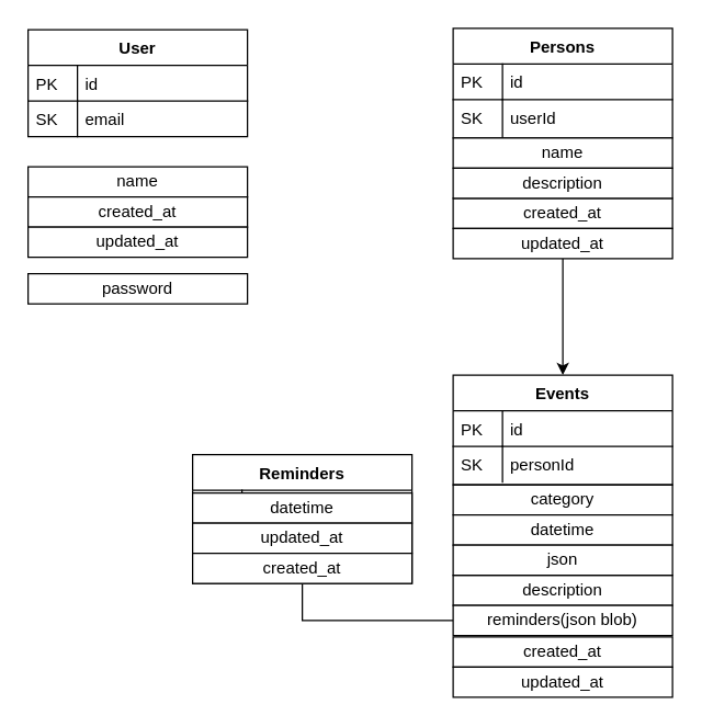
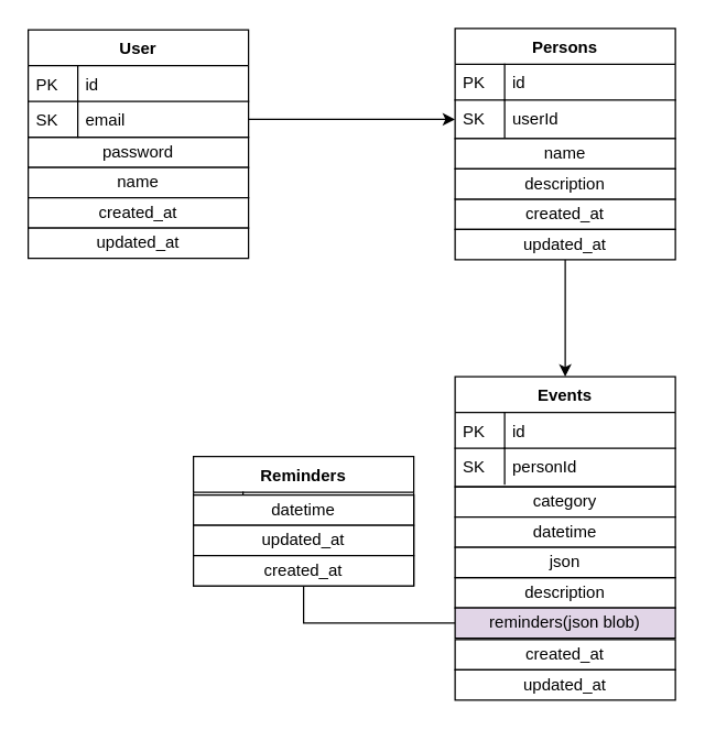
  <mxCell id="0" />
  <mxCell id="1" parent="0" />
- <mxCell id="2" value="password" style="rounded=0;whiteSpace=wrap;html=1;labelBackgroundColor=none;fontColor=#000000;" vertex="1" parent="1"><mxGeometry x="20" y="199" width="160" height="22" as="geometry" /></mxCell>
+ <mxCell id="2" value="password" style="rounded=0;whiteSpace=wrap;html=1;labelBackgroundColor=none;fontColor=#000000;" vertex="1" parent="1"><mxGeometry x="20" y="99" width="160" height="22" as="geometry" /></mxCell>
  <mxCell id="3" value="name" style="rounded=0;whiteSpace=wrap;html=1;labelBackgroundColor=none;fontColor=#000000;" vertex="1" parent="1"><mxGeometry x="20" y="121" width="160" height="22" as="geometry" /></mxCell>
  <mxCell id="4" value="created_at" style="rounded=0;whiteSpace=wrap;html=1;labelBackgroundColor=none;fontColor=#000000;" vertex="1" parent="1"><mxGeometry x="20" y="143" width="160" height="22" as="geometry" /></mxCell>
  <mxCell id="5" value="updated_at" style="rounded=0;whiteSpace=wrap;html=1;labelBackgroundColor=none;fontColor=#000000;" vertex="1" parent="1"><mxGeometry x="20" y="165" width="160" height="22" as="geometry" /></mxCell>
  <mxCell id="6" value="created_at" style="rounded=0;whiteSpace=wrap;html=1;labelBackgroundColor=none;fontColor=#000000;" vertex="1" parent="1"><mxGeometry x="330" y="464" width="160" height="22" as="geometry" /></mxCell>
  <mxCell id="7" value="updated_at" style="rounded=0;whiteSpace=wrap;html=1;labelBackgroundColor=none;fontColor=#000000;" vertex="1" parent="1"><mxGeometry x="330" y="486" width="160" height="22" as="geometry" /></mxCell>
  <mxCell id="8" value="category&lt;span style=&quot;color: rgba(0 , 0 , 0 , 0) ; font-family: monospace ; font-size: 0px&quot;&gt;%3CmxGraphModel%3E%3Croot%3E%3CmxCell%20id%3D%220%22%2F%3E%3CmxCell%20id%3D%221%22%20parent%3D%220%22%2F%3E%3CmxCell%20id%3D%222%22%20value%3D%22created_at%22%20style%3D%22rounded%3D0%3BwhiteSpace%3Dwrap%3Bhtml%3D1%3BlabelBackgroundColor%3Dnone%3BfontColor%3D%23000000%3B%22%20vertex%3D%221%22%20parent%3D%221%22%3E%3CmxGeometry%20x%3D%22450%22%20y%3D%22541%22%20width%3D%22160%22%20height%3D%2222%22%20as%3D%22geometry%22%2F%3E%3C%2FmxCell%3E%3C%2Froot%3E%3C%2FmxGraphModel%3E&lt;/span&gt;" style="rounded=0;whiteSpace=wrap;html=1;labelBackgroundColor=none;fontColor=#000000;" vertex="1" parent="1"><mxGeometry x="330" y="353" width="160" height="22" as="geometry" /></mxCell>
  <mxCell id="9" value="datetime" style="rounded=0;whiteSpace=wrap;html=1;labelBackgroundColor=none;fontColor=#000000;" vertex="1" parent="1"><mxGeometry x="330" y="375" width="160" height="22" as="geometry" /></mxCell>
  <mxCell id="10" value="description&lt;span style=&quot;color: rgba(0 , 0 , 0 , 0) ; font-family: monospace ; font-size: 0px&quot;&gt;%3CmxGraphModel%3E%3Croot%3E%3CmxCell%20id%3D%220%22%2F%3E%3CmxCell%20id%3D%221%22%20parent%3D%220%22%2F%3E%3CmxCell%20id%3D%222%22%20value%3D%22created_at%22%20style%3D%22rounded%3D0%3BwhiteSpace%3Dwrap%3Bhtml%3D1%3BlabelBackgroundColor%3Dnone%3BfontColor%3D%23000000%3B%22%20vertex%3D%221%22%20parent%3D%221%22%3E%3CmxGeometry%20x%3D%22450%22%20y%3D%22541%22%20width%3D%22160%22%20height%3D%2222%22%20as%3D%22geometry%22%2F%3E%3C%2FmxCell%3E%3C%2Froot%3E%3C%2FmxGraphModel%3E&lt;/span&gt;" style="rounded=0;whiteSpace=wrap;html=1;labelBackgroundColor=none;fontColor=#000000;" vertex="1" parent="1"><mxGeometry x="330" y="419" width="160" height="22" as="geometry" /></mxCell>
  <mxCell id="11" value="json" style="rounded=0;whiteSpace=wrap;html=1;labelBackgroundColor=none;fontColor=#000000;" vertex="1" parent="1"><mxGeometry x="330" y="397" width="160" height="22" as="geometry" /></mxCell>
  <mxCell id="12" value="Persons" style="swimlane;fontStyle=1;childLayout=stackLayout;horizontal=1;startSize=26;horizontalStack=0;resizeParent=1;resizeLast=0;collapsible=1;marginBottom=0;rounded=0;shadow=0;strokeWidth=1;" vertex="1" parent="1"><mxGeometry x="330" y="20" width="160" height="80" as="geometry"><mxRectangle x="260" y="270" width="160" height="26" as="alternateBounds" /></mxGeometry></mxCell>
  <mxCell id="13" value="id" style="shape=partialRectangle;top=0;left=0;right=0;bottom=1;align=left;verticalAlign=top;fillColor=none;spacingLeft=40;spacingRight=4;overflow=hidden;rotatable=0;points=[[0,0.5],[1,0.5]];portConstraint=eastwest;dropTarget=0;rounded=0;shadow=0;strokeWidth=1;fontStyle=0" vertex="1" parent="12"><mxGeometry y="26" width="160" height="26" as="geometry" /></mxCell>
  <mxCell id="14" value="PK" style="shape=partialRectangle;top=0;left=0;bottom=0;fillColor=none;align=left;verticalAlign=top;spacingLeft=4;spacingRight=4;overflow=hidden;rotatable=0;points=[];portConstraint=eastwest;part=1;" vertex="1" connectable="0" parent="13"><mxGeometry width="36" height="26" as="geometry" /></mxCell>
  <mxCell id="15" value="userId" style="shape=partialRectangle;top=0;left=0;right=0;bottom=0;align=left;verticalAlign=top;fillColor=none;spacingLeft=40;spacingRight=4;overflow=hidden;rotatable=0;points=[[0,0.5],[1,0.5]];portConstraint=eastwest;dropTarget=0;rounded=0;shadow=0;strokeWidth=1;" vertex="1" parent="12"><mxGeometry y="52" width="160" height="28" as="geometry" /></mxCell>
  <mxCell id="16" value="SK" style="shape=partialRectangle;top=0;left=0;bottom=0;fillColor=none;align=left;verticalAlign=top;spacingLeft=4;spacingRight=4;overflow=hidden;rotatable=0;points=[];portConstraint=eastwest;part=1;" vertex="1" connectable="0" parent="15"><mxGeometry width="36" height="28" as="geometry" /></mxCell>
  <mxCell id="17" value="created_at" style="rounded=0;whiteSpace=wrap;html=1;labelBackgroundColor=none;fontColor=#000000;" vertex="1" parent="1"><mxGeometry x="330" y="144" width="160" height="22" as="geometry" /></mxCell>
  <mxCell id="18" style="edgeStyle=orthogonalEdgeStyle;rounded=0;orthogonalLoop=1;jettySize=auto;html=1;entryX=0.5;entryY=0;entryDx=0;entryDy=0;fontColor=#000000;" edge="1" parent="1" source="19" target="22"><mxGeometry relative="1" as="geometry" /></mxCell>
  <mxCell id="19" value="updated_at" style="rounded=0;whiteSpace=wrap;html=1;labelBackgroundColor=none;fontColor=#000000;" vertex="1" parent="1"><mxGeometry x="330" y="166" width="160" height="22" as="geometry" /></mxCell>
  <mxCell id="20" value="name" style="rounded=0;whiteSpace=wrap;html=1;labelBackgroundColor=none;fontColor=#000000;" vertex="1" parent="1"><mxGeometry x="330" y="100" width="160" height="22" as="geometry" /></mxCell>
  <mxCell id="21" value="description&lt;span style=&quot;color: rgba(0 , 0 , 0 , 0) ; font-family: monospace ; font-size: 0px&quot;&gt;%3CmxGraphModel%3E%3Croot%3E%3CmxCell%20id%3D%220%22%2F%3E%3CmxCell%20id%3D%221%22%20parent%3D%220%22%2F%3E%3CmxCell%20id%3D%222%22%20value%3D%22name%22%20style%3D%22rounded%3D0%3BwhiteSpace%3Dwrap%3Bhtml%3D1%3BlabelBackgroundColor%3Dnone%3BfontColor%3D%23000000%3B%22%20vertex%3D%221%22%20parent%3D%221%22%3E%3CmxGeometry%20x%3D%22160%22%20y%3D%22220%22%20width%3D%22160%22%20height%3D%2222%22%20as%3D%22geometry%22%2F%3E%3C%2FmxCell%3E%3C%2Froot%3E%3C%2FmxGraphModel%3E&lt;/span&gt;" style="rounded=0;whiteSpace=wrap;html=1;labelBackgroundColor=none;fontColor=#000000;" vertex="1" parent="1"><mxGeometry x="330" y="122" width="160" height="22" as="geometry" /></mxCell>
  <mxCell id="22" value="Events" style="swimlane;fontStyle=1;childLayout=stackLayout;horizontal=1;startSize=26;horizontalStack=0;resizeParent=1;resizeLast=0;collapsible=1;marginBottom=0;rounded=0;shadow=0;strokeWidth=1;" parent="1" vertex="1"><mxGeometry x="330" y="273" width="160" height="80" as="geometry"><mxRectangle x="260" y="80" width="160" height="26" as="alternateBounds" /></mxGeometry></mxCell>
  <mxCell id="23" value="id" style="shape=partialRectangle;top=0;left=0;right=0;bottom=1;align=left;verticalAlign=top;fillColor=none;spacingLeft=40;spacingRight=4;overflow=hidden;rotatable=0;points=[[0,0.5],[1,0.5]];portConstraint=eastwest;dropTarget=0;rounded=0;shadow=0;strokeWidth=1;fontStyle=0" parent="22" vertex="1"><mxGeometry y="26" width="160" height="26" as="geometry" /></mxCell>
  <mxCell id="24" value="PK" style="shape=partialRectangle;top=0;left=0;bottom=0;fillColor=none;align=left;verticalAlign=top;spacingLeft=4;spacingRight=4;overflow=hidden;rotatable=0;points=[];portConstraint=eastwest;part=1;" parent="23" vertex="1" connectable="0"><mxGeometry width="36" height="26" as="geometry" /></mxCell>
  <mxCell id="25" value="personId" style="shape=partialRectangle;top=0;left=0;right=0;bottom=0;align=left;verticalAlign=top;fillColor=none;spacingLeft=40;spacingRight=4;overflow=hidden;rotatable=0;points=[[0,0.5],[1,0.5]];portConstraint=eastwest;dropTarget=0;rounded=0;shadow=0;strokeWidth=1;" parent="22" vertex="1"><mxGeometry y="52" width="160" height="26" as="geometry" /></mxCell>
  <mxCell id="26" value="SK" style="shape=partialRectangle;top=0;left=0;bottom=0;fillColor=none;align=left;verticalAlign=top;spacingLeft=4;spacingRight=4;overflow=hidden;rotatable=0;points=[];portConstraint=eastwest;part=1;" parent="25" vertex="1" connectable="0"><mxGeometry width="36" height="26" as="geometry" /></mxCell>
  <mxCell id="27" value="User" style="swimlane;fontStyle=1;childLayout=stackLayout;horizontal=1;startSize=26;horizontalStack=0;resizeParent=1;resizeLast=0;collapsible=1;marginBottom=0;rounded=0;shadow=0;strokeWidth=1;" parent="1" vertex="1"><mxGeometry x="20" y="21" width="160" height="78" as="geometry"><mxRectangle x="20" y="80" width="160" height="26" as="alternateBounds" /></mxGeometry></mxCell>
  <mxCell id="28" value="id" style="shape=partialRectangle;top=0;left=0;right=0;bottom=1;align=left;verticalAlign=top;fillColor=none;spacingLeft=40;spacingRight=4;overflow=hidden;rotatable=0;points=[[0,0.5],[1,0.5]];portConstraint=eastwest;dropTarget=0;rounded=0;shadow=0;strokeWidth=1;fontStyle=0" parent="27" vertex="1"><mxGeometry y="26" width="160" height="26" as="geometry" /></mxCell>
  <mxCell id="29" value="PK" style="shape=partialRectangle;top=0;left=0;bottom=0;fillColor=none;align=left;verticalAlign=top;spacingLeft=4;spacingRight=4;overflow=hidden;rotatable=0;points=[];portConstraint=eastwest;part=1;" parent="28" vertex="1" connectable="0"><mxGeometry width="36" height="26" as="geometry" /></mxCell>
  <mxCell id="30" value="email&#10;" style="shape=partialRectangle;top=0;left=0;right=0;bottom=0;align=left;verticalAlign=top;fillColor=none;spacingLeft=40;spacingRight=4;overflow=hidden;rotatable=0;points=[[0,0.5],[1,0.5]];portConstraint=eastwest;dropTarget=0;rounded=0;shadow=0;strokeWidth=1;" parent="27" vertex="1"><mxGeometry y="52" width="160" height="26" as="geometry" /></mxCell>
  <mxCell id="31" value="SK" style="shape=partialRectangle;top=0;left=0;bottom=0;fillColor=none;align=left;verticalAlign=top;spacingLeft=4;spacingRight=4;overflow=hidden;rotatable=0;points=[];portConstraint=eastwest;part=1;" parent="30" vertex="1" connectable="0"><mxGeometry width="36" height="26" as="geometry" /></mxCell>
  <mxCell id="32" style="edgeStyle=orthogonalEdgeStyle;rounded=0;orthogonalLoop=1;jettySize=auto;html=1;exitX=0;exitY=0.5;exitDx=0;exitDy=0;entryX=0.5;entryY=1;entryDx=0;entryDy=0;fontColor=#000000;endArrow=none;" edge="1" parent="1" source="33" target="34"><mxGeometry relative="1" as="geometry" /></mxCell>
- <mxCell id="33" value="reminders(json blob)" style="rounded=0;whiteSpace=wrap;html=1;labelBackgroundColor=none;fontColor=#000000;" vertex="1" parent="1"><mxGeometry x="330" y="441" width="160" height="22" as="geometry" /></mxCell>
+ <mxCell id="33" value="reminders(json blob)" style="rounded=0;whiteSpace=wrap;html=1;labelBackgroundColor=none;fontColor=#000000;fillColor=#e1d5e7;" vertex="1" parent="1"><mxGeometry x="330" y="441" width="160" height="22" as="geometry" /></mxCell>
  <mxCell id="34" value="Reminders" style="swimlane;fontStyle=1;childLayout=stackLayout;horizontal=1;startSize=26;horizontalStack=0;resizeParent=1;resizeLast=0;collapsible=1;marginBottom=0;rounded=0;shadow=0;strokeWidth=1;" parent="1" vertex="1"><mxGeometry x="140" y="331" width="160" height="94" as="geometry"><mxRectangle x="260" y="270" width="160" height="26" as="alternateBounds" /></mxGeometry></mxCell>
  <mxCell id="35" value="" style="shape=partialRectangle;top=0;left=0;right=0;bottom=0;align=left;verticalAlign=top;fillColor=none;spacingLeft=40;spacingRight=4;overflow=hidden;rotatable=0;points=[[0,0.5],[1,0.5]];portConstraint=eastwest;dropTarget=0;rounded=0;shadow=0;strokeWidth=1;" parent="34" vertex="1"><mxGeometry y="26" width="160" height="2" as="geometry" /></mxCell>
  <mxCell id="36" value="" style="shape=partialRectangle;top=0;left=0;bottom=0;fillColor=none;align=left;verticalAlign=top;spacingLeft=4;spacingRight=4;overflow=hidden;rotatable=0;points=[];portConstraint=eastwest;part=1;" parent="35" vertex="1" connectable="0"><mxGeometry width="36" height="2" as="geometry" /></mxCell>
  <mxCell id="37" value="datetime" style="rounded=0;whiteSpace=wrap;html=1;labelBackgroundColor=none;fontColor=#000000;" vertex="1" parent="34"><mxGeometry y="28" width="160" height="22" as="geometry" /></mxCell>
  <mxCell id="38" value="updated_at" style="rounded=0;whiteSpace=wrap;html=1;labelBackgroundColor=none;fontColor=#000000;" vertex="1" parent="34"><mxGeometry y="50" width="160" height="22" as="geometry" /></mxCell>
  <mxCell id="39" value="created_at" style="rounded=0;whiteSpace=wrap;html=1;labelBackgroundColor=none;fontColor=#000000;" vertex="1" parent="34"><mxGeometry y="72" width="160" height="22" as="geometry" /></mxCell>
+ <mxCell id="40" style="edgeStyle=orthogonalEdgeStyle;rounded=0;orthogonalLoop=1;jettySize=auto;html=1;entryX=0;entryY=0.5;entryDx=0;entryDy=0;fontColor=#000000;" edge="1" parent="1" source="30" target="15"><mxGeometry relative="1" as="geometry" /></mxCell>
